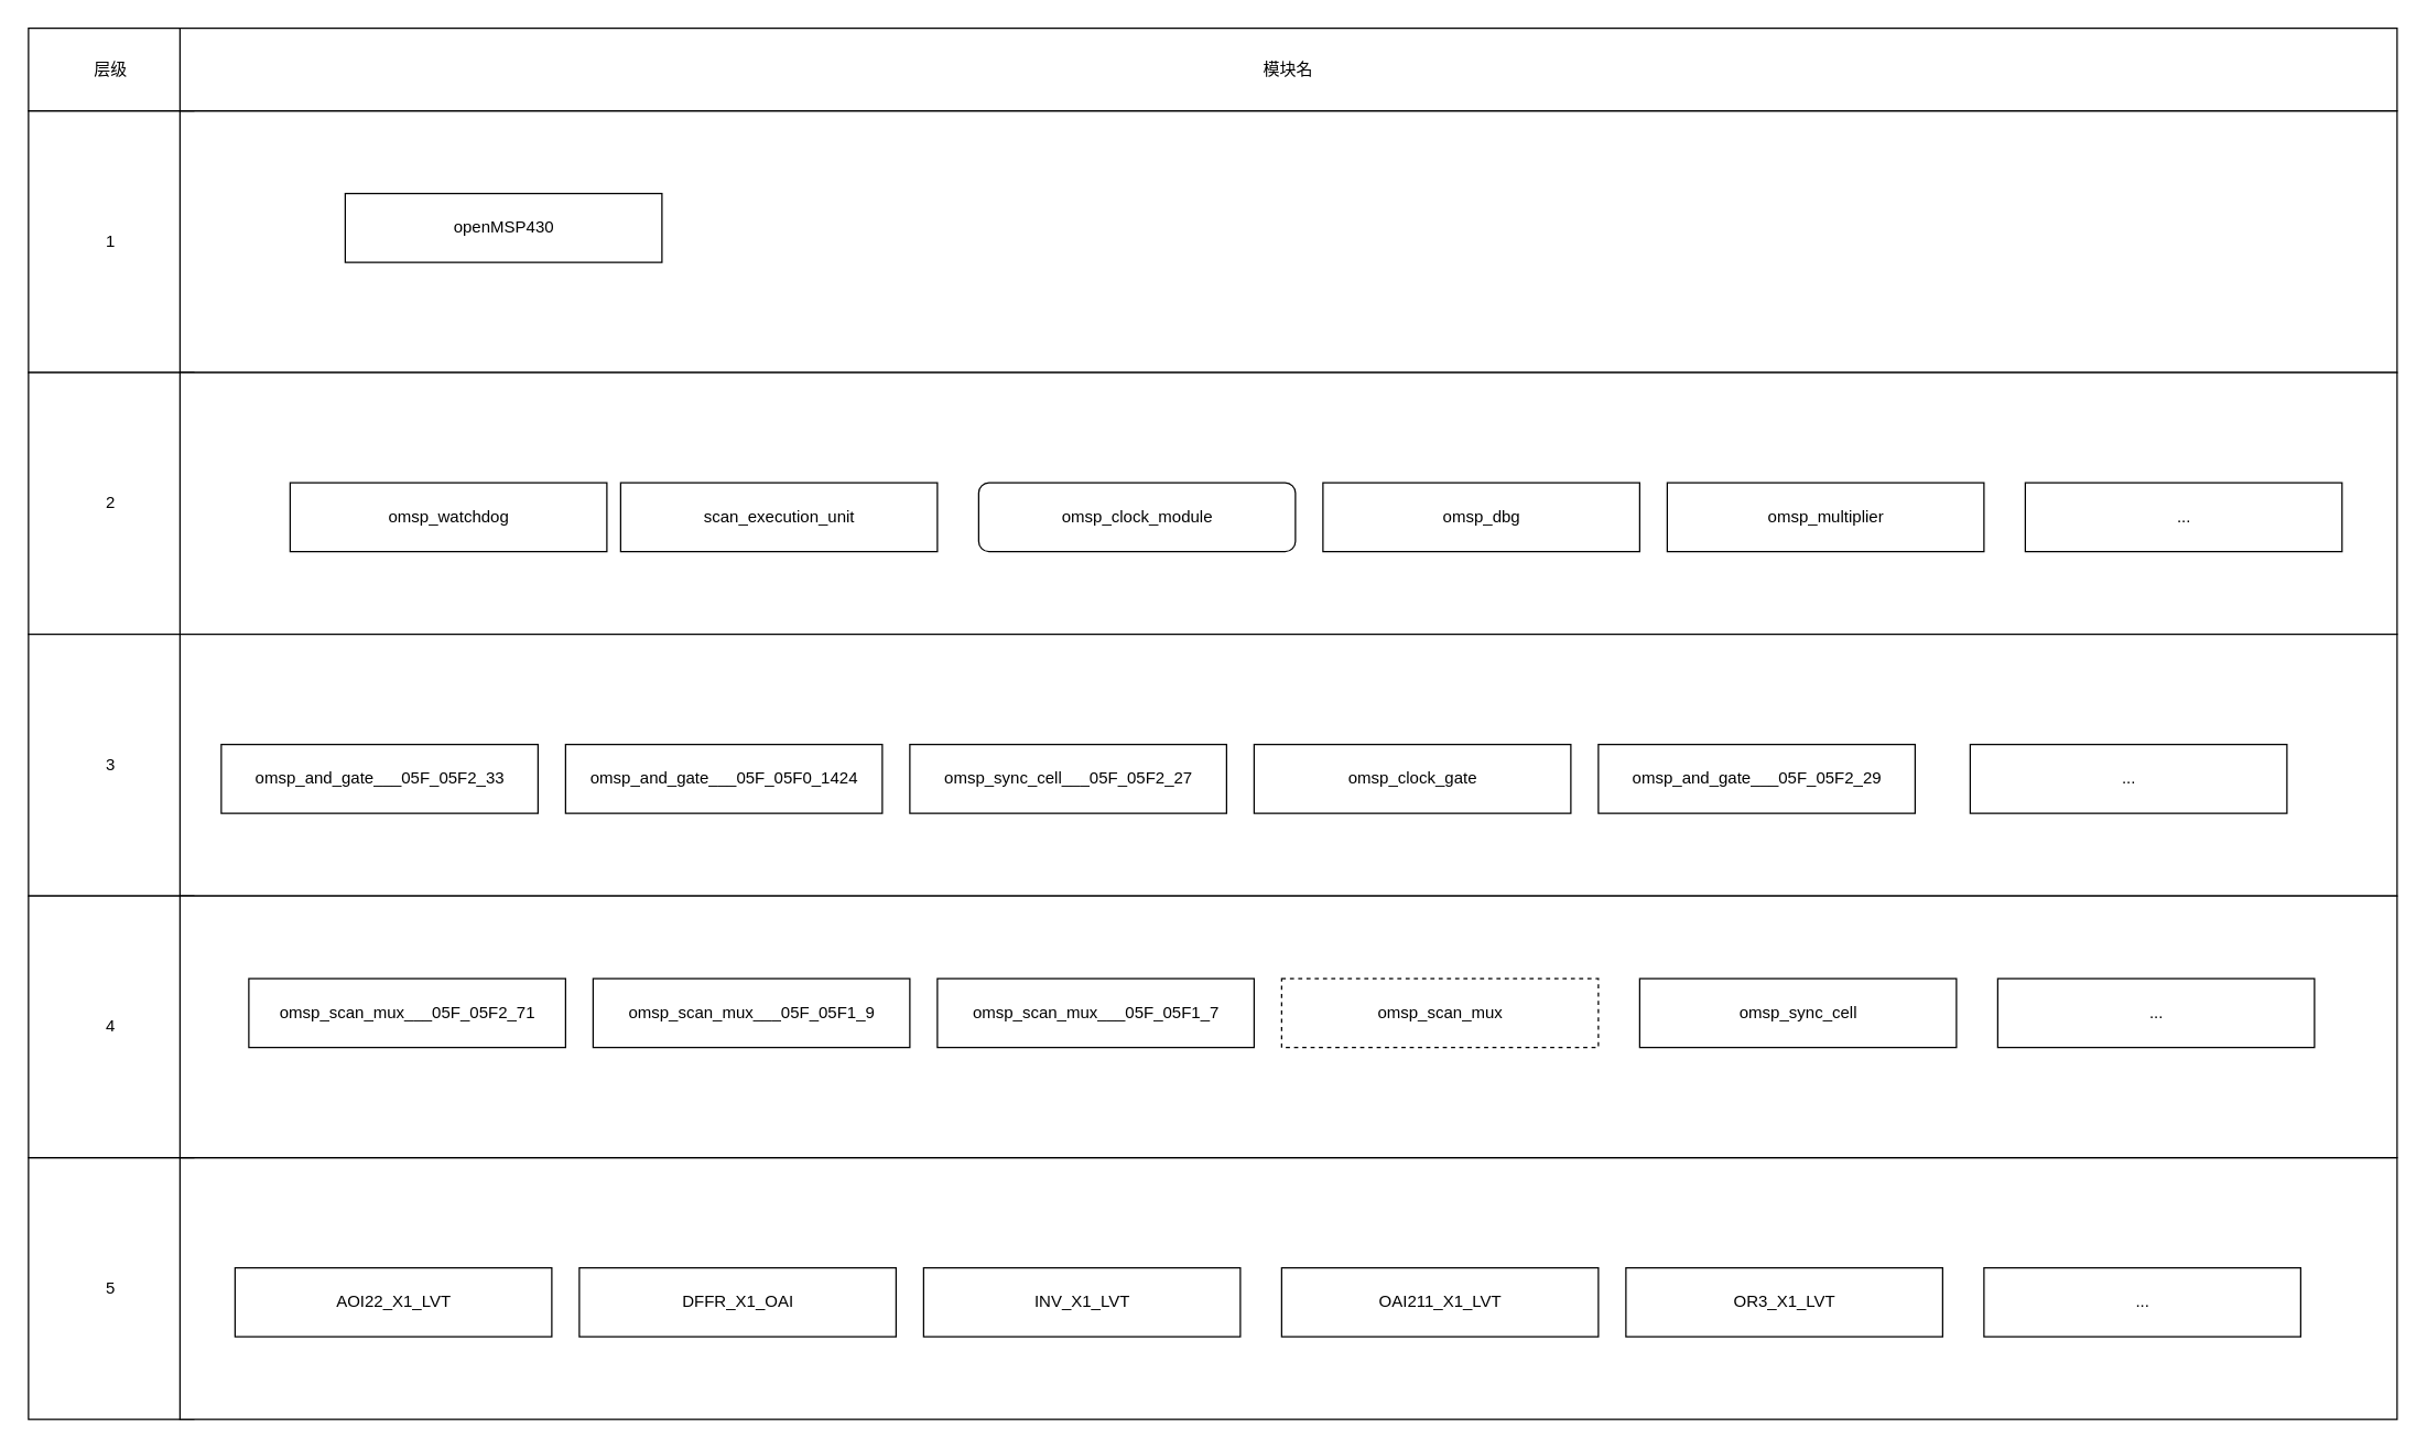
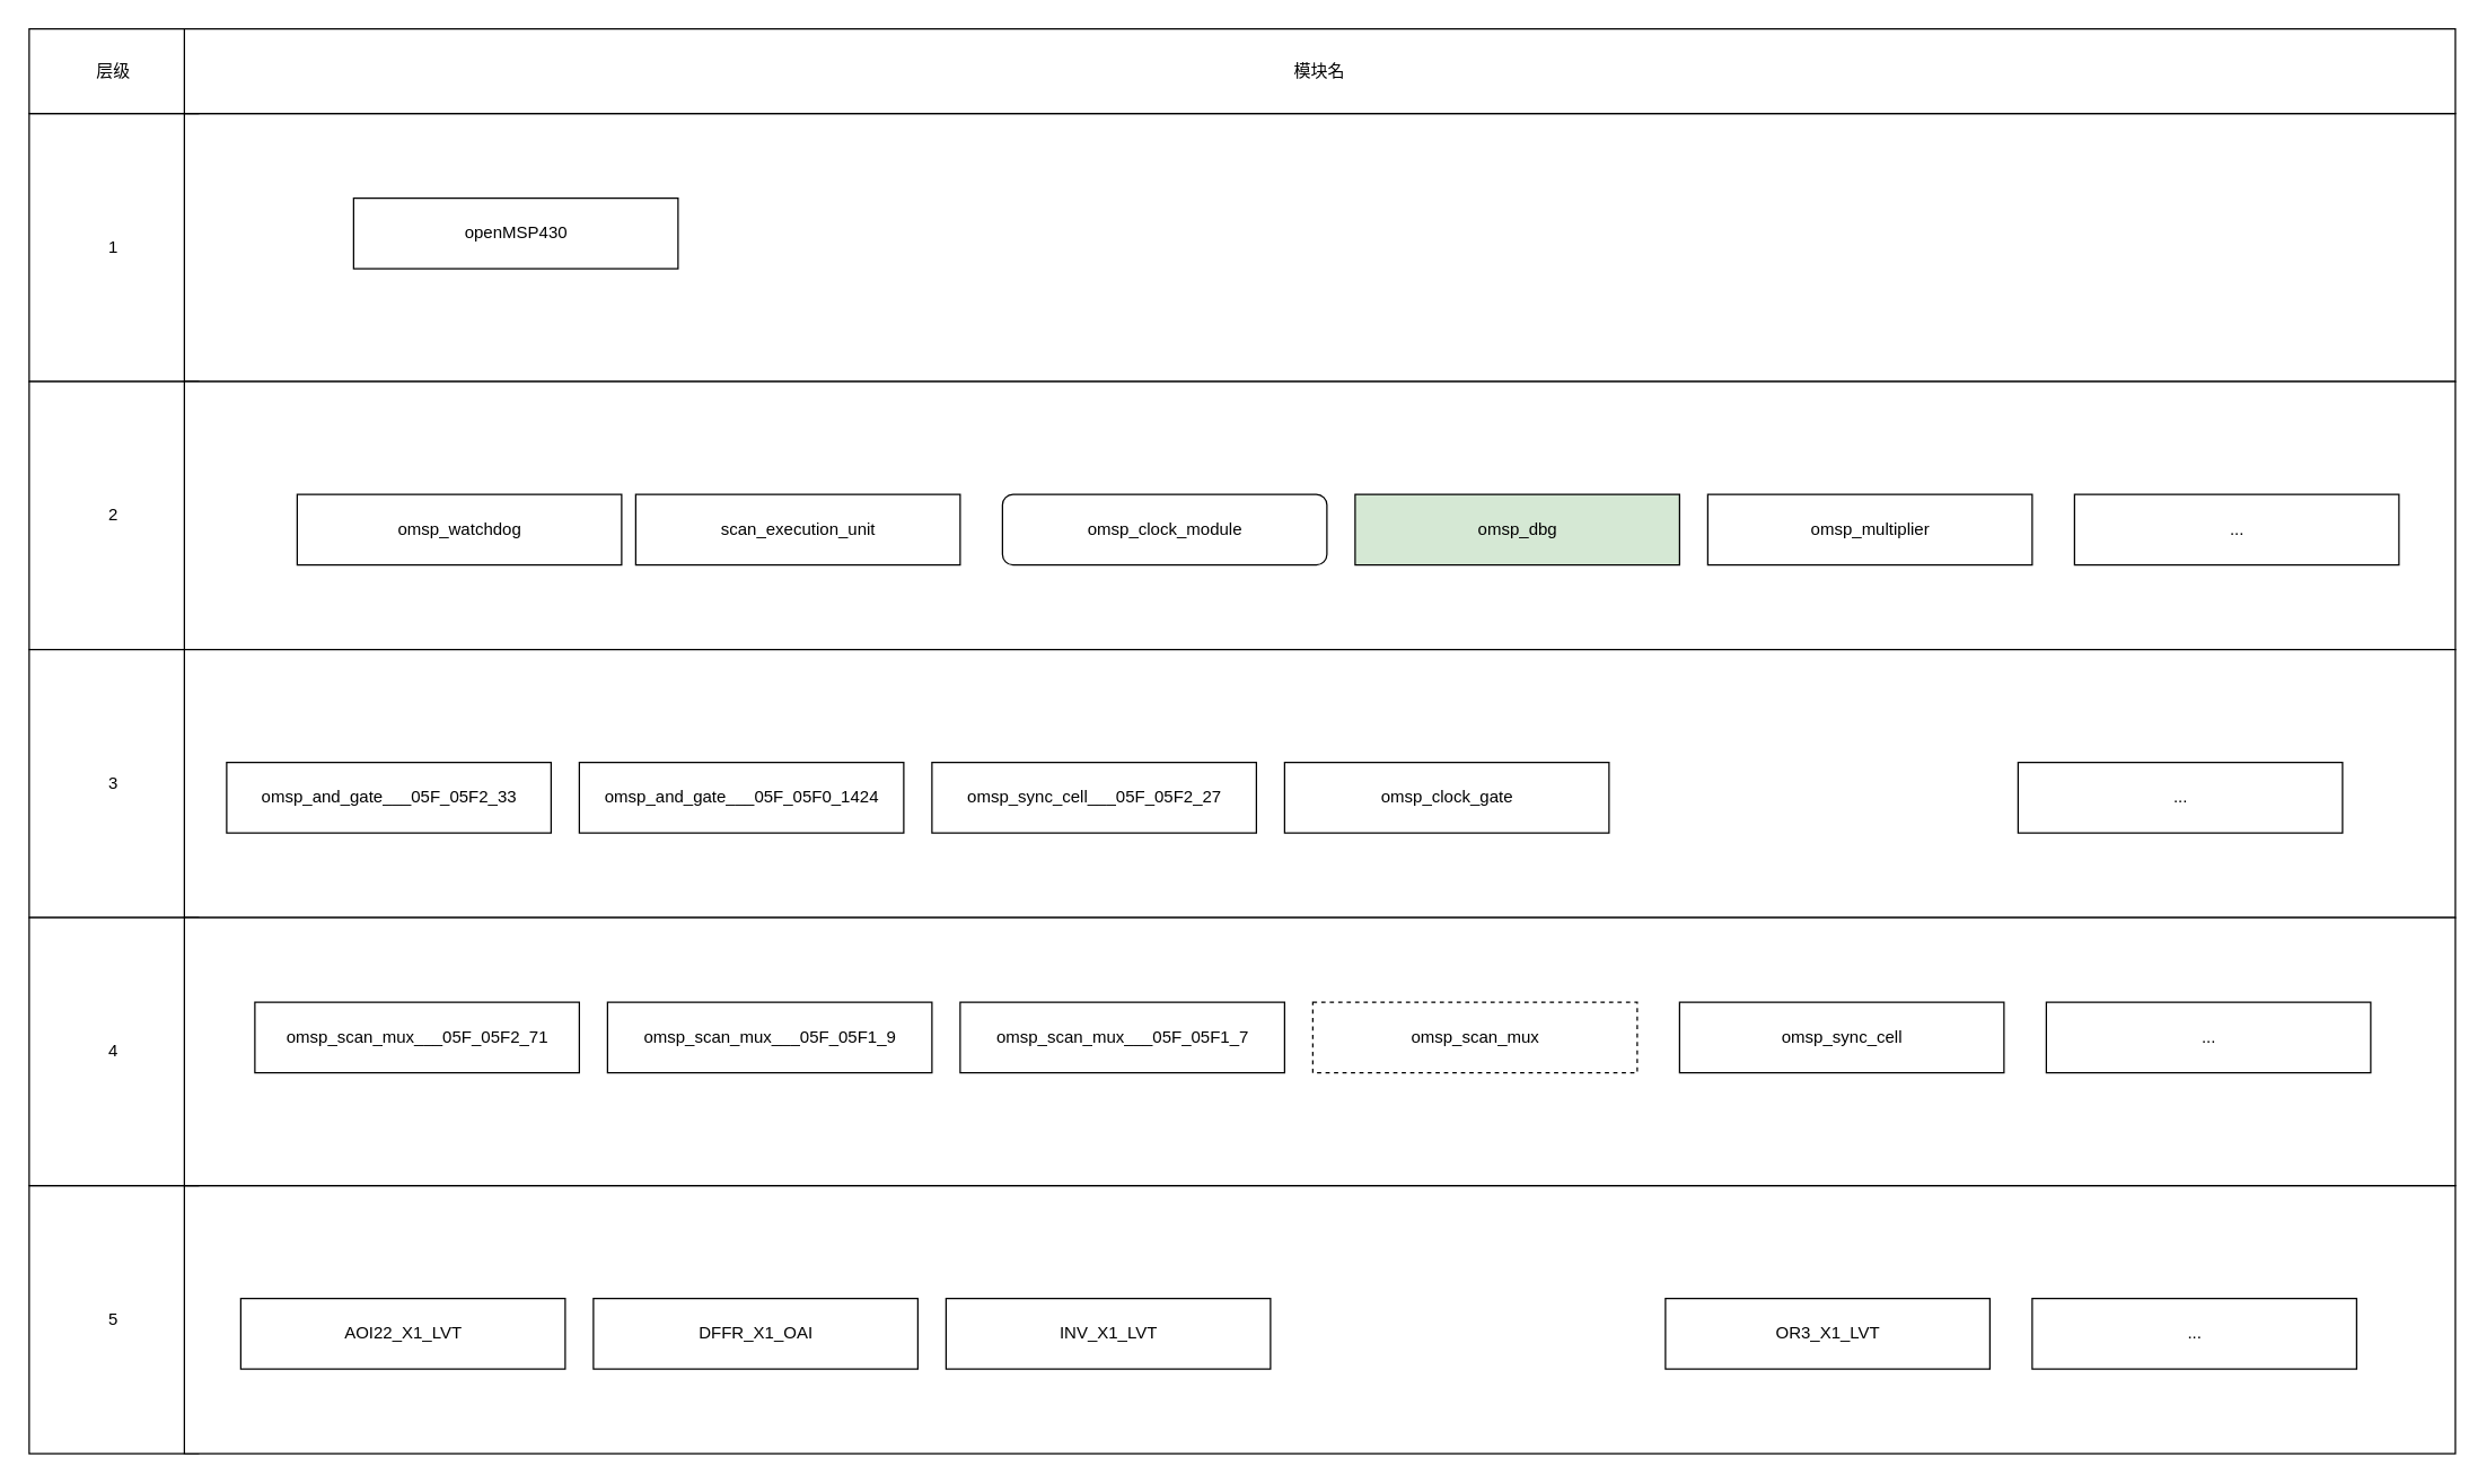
  <mxCell id="0" />
  <mxCell id="1" parent="0" />
  <mxCell id="2" value="" style="group" vertex="1" connectable="0" parent="1"><mxGeometry x="20" y="80" width="1720" height="190" as="geometry" /></mxCell>
  <mxCell id="3" value="" style="group" vertex="1" connectable="0" parent="2"><mxGeometry width="1720" height="190" as="geometry" /></mxCell>
  <mxCell id="4" value="1" style="rounded=0;whiteSpace=wrap;html=1;" vertex="1" parent="3"><mxGeometry width="120" height="190" as="geometry" /></mxCell>
  <mxCell id="5" value="" style="rounded=0;whiteSpace=wrap;html=1;" vertex="1" parent="3"><mxGeometry x="110" width="1610" height="190" as="geometry" /></mxCell>
  <mxCell id="6" value="openMSP430" style="html=1;container=1;" vertex="1" parent="3"><mxGeometry x="230" y="60" width="230" height="50" as="geometry" /></mxCell>
  <mxCell id="7" value="" style="group" vertex="1" connectable="0" parent="1"><mxGeometry x="20" y="20" width="1720" height="60" as="geometry" /></mxCell>
  <mxCell id="8" value="层级" style="rounded=0;whiteSpace=wrap;html=1;" vertex="1" parent="7"><mxGeometry width="120" height="60" as="geometry" /></mxCell>
  <mxCell id="9" value="模块名" style="rounded=0;whiteSpace=wrap;html=1;" vertex="1" parent="7"><mxGeometry x="110" width="1610" height="60" as="geometry" /></mxCell>
  <mxCell id="10" value="" style="group" vertex="1" connectable="0" parent="1"><mxGeometry x="20" y="270" width="1720" height="190" as="geometry" /></mxCell>
  <mxCell id="11" value="" style="group" vertex="1" connectable="0" parent="10"><mxGeometry width="1720" height="190" as="geometry" /></mxCell>
  <mxCell id="12" value="2" style="rounded=0;whiteSpace=wrap;html=1;" vertex="1" parent="11"><mxGeometry width="120" height="190" as="geometry" /></mxCell>
  <mxCell id="13" value="" style="rounded=0;whiteSpace=wrap;html=1;" vertex="1" parent="11"><mxGeometry x="110" width="1610" height="190" as="geometry" /></mxCell>
  <mxCell id="14" value="" style="group" vertex="1" connectable="0" parent="11"><mxGeometry x="190" y="80" width="1490" height="50" as="geometry" /></mxCell>
  <mxCell id="15" value="omsp_watchdog" style="html=1;" vertex="1" parent="14"><mxGeometry width="230" height="50" as="geometry" /></mxCell>
  <mxCell id="16" value="scan_execution_unit" style="html=1;" vertex="1" parent="14"><mxGeometry x="240" width="230" height="50" as="geometry" /></mxCell>
  <mxCell id="17" value="omsp_clock_module" style="html=1;rounded=1;" vertex="1" parent="14"><mxGeometry x="500" width="230" height="50" as="geometry" /></mxCell>
- <mxCell id="18" value="omsp_dbg" style="html=1;" vertex="1" parent="14"><mxGeometry x="750" width="230" height="50" as="geometry" /></mxCell>
+ <mxCell id="18" value="omsp_dbg" style="html=1;fillColor=#d5e8d4;" vertex="1" parent="14"><mxGeometry x="750" width="230" height="50" as="geometry" /></mxCell>
  <mxCell id="19" value="omsp_multiplier" style="html=1;" vertex="1" parent="14"><mxGeometry x="1000" width="230" height="50" as="geometry" /></mxCell>
  <mxCell id="20" value="..." style="html=1;" vertex="1" parent="14"><mxGeometry x="1260" width="230" height="50" as="geometry" /></mxCell>
  <mxCell id="21" value="" style="group" vertex="1" connectable="0" parent="1"><mxGeometry x="20" y="460" width="1720" height="190" as="geometry" /></mxCell>
  <mxCell id="22" value="" style="group" vertex="1" connectable="0" parent="21"><mxGeometry width="1720" height="190" as="geometry" /></mxCell>
  <mxCell id="23" value="3" style="rounded=0;whiteSpace=wrap;html=1;" vertex="1" parent="22"><mxGeometry width="120" height="190" as="geometry" /></mxCell>
  <mxCell id="24" value="" style="rounded=0;whiteSpace=wrap;html=1;" vertex="1" parent="22"><mxGeometry x="110" width="1610" height="190" as="geometry" /></mxCell>
  <mxCell id="25" value="" style="group" vertex="1" connectable="0" parent="22"><mxGeometry x="140" y="80" width="1500" height="50" as="geometry" /></mxCell>
  <mxCell id="26" value="omsp_and_gate___05F_05F2_33" style="html=1;" vertex="1" parent="25"><mxGeometry width="230" height="50" as="geometry" /></mxCell>
  <mxCell id="27" value="omsp_and_gate___05F_05F0_1424" style="html=1;" vertex="1" parent="25"><mxGeometry x="250" width="230" height="50" as="geometry" /></mxCell>
  <mxCell id="28" value="omsp_sync_cell___05F_05F2_27" style="html=1;" vertex="1" parent="25"><mxGeometry x="500" width="230" height="50" as="geometry" /></mxCell>
  <mxCell id="29" value="omsp_clock_gate" style="html=1;" vertex="1" parent="25"><mxGeometry x="750" width="230" height="50" as="geometry" /></mxCell>
- <mxCell id="30" value="omsp_and_gate___05F_05F2_29" style="html=1;" vertex="1" parent="25"><mxGeometry x="1000" width="230" height="50" as="geometry" /></mxCell>
  <mxCell id="31" value="..." style="html=1;" vertex="1" parent="25"><mxGeometry x="1270" width="230" height="50" as="geometry" /></mxCell>
  <mxCell id="32" value="" style="group" vertex="1" connectable="0" parent="1"><mxGeometry x="20" y="840" width="1720" height="190" as="geometry" /></mxCell>
  <mxCell id="33" value="5" style="rounded=0;whiteSpace=wrap;html=1;" vertex="1" parent="32"><mxGeometry width="120" height="190" as="geometry" /></mxCell>
  <mxCell id="34" value="" style="rounded=0;whiteSpace=wrap;html=1;" vertex="1" parent="32"><mxGeometry x="110" width="1610" height="190" as="geometry" /></mxCell>
  <mxCell id="35" value="" style="group" vertex="1" connectable="0" parent="32"><mxGeometry x="150" y="80" width="1500" height="50" as="geometry" /></mxCell>
  <mxCell id="36" value="AOI22_X1_LVT" style="html=1;" vertex="1" parent="35"><mxGeometry width="230" height="50" as="geometry" /></mxCell>
  <mxCell id="37" value="DFFR_X1_OAI" style="html=1;" vertex="1" parent="35"><mxGeometry x="250" width="230" height="50" as="geometry" /></mxCell>
  <mxCell id="38" value="INV_X1_LVT" style="html=1;" vertex="1" parent="35"><mxGeometry x="500" width="230" height="50" as="geometry" /></mxCell>
- <mxCell id="39" value="OAI211_X1_LVT" style="html=1;" vertex="1" parent="35"><mxGeometry x="760" width="230" height="50" as="geometry" /></mxCell>
  <mxCell id="40" value="OR3_X1_LVT" style="html=1;" vertex="1" parent="35"><mxGeometry x="1010" width="230" height="50" as="geometry" /></mxCell>
  <mxCell id="41" value="..." style="html=1;" vertex="1" parent="35"><mxGeometry x="1270" width="230" height="50" as="geometry" /></mxCell>
  <mxCell id="42" value="" style="group" vertex="1" connectable="0" parent="1"><mxGeometry x="20" y="650" width="1720" height="190" as="geometry" /></mxCell>
  <mxCell id="43" value="4" style="rounded=0;whiteSpace=wrap;html=1;" vertex="1" parent="42"><mxGeometry width="120" height="190" as="geometry" /></mxCell>
  <mxCell id="44" value="" style="rounded=0;whiteSpace=wrap;html=1;" vertex="1" parent="42"><mxGeometry x="110" width="1610" height="190" as="geometry" /></mxCell>
  <mxCell id="45" value="" style="group" vertex="1" connectable="0" parent="42"><mxGeometry x="160" y="60" width="1500" height="50" as="geometry" /></mxCell>
  <mxCell id="46" value="omsp_scan_mux___05F_05F2_71" style="html=1;" parent="45" vertex="1"><mxGeometry width="230" height="50" as="geometry" /></mxCell>
  <mxCell id="47" value="omsp_scan_mux___05F_05F1_9" style="html=1;" vertex="1" parent="45"><mxGeometry x="250" width="230" height="50" as="geometry" /></mxCell>
  <mxCell id="48" value="omsp_scan_mux___05F_05F1_7" style="html=1;" vertex="1" parent="45"><mxGeometry x="500" width="230" height="50" as="geometry" /></mxCell>
  <mxCell id="49" value="omsp_scan_mux" style="html=1;dashed=1;" vertex="1" parent="45"><mxGeometry x="750" width="230" height="50" as="geometry" /></mxCell>
  <mxCell id="50" value="omsp_sync_cell" style="html=1;" vertex="1" parent="45"><mxGeometry x="1010" width="230" height="50" as="geometry" /></mxCell>
  <mxCell id="51" value="..." style="html=1;" vertex="1" parent="45"><mxGeometry x="1270" width="230" height="50" as="geometry" /></mxCell>
